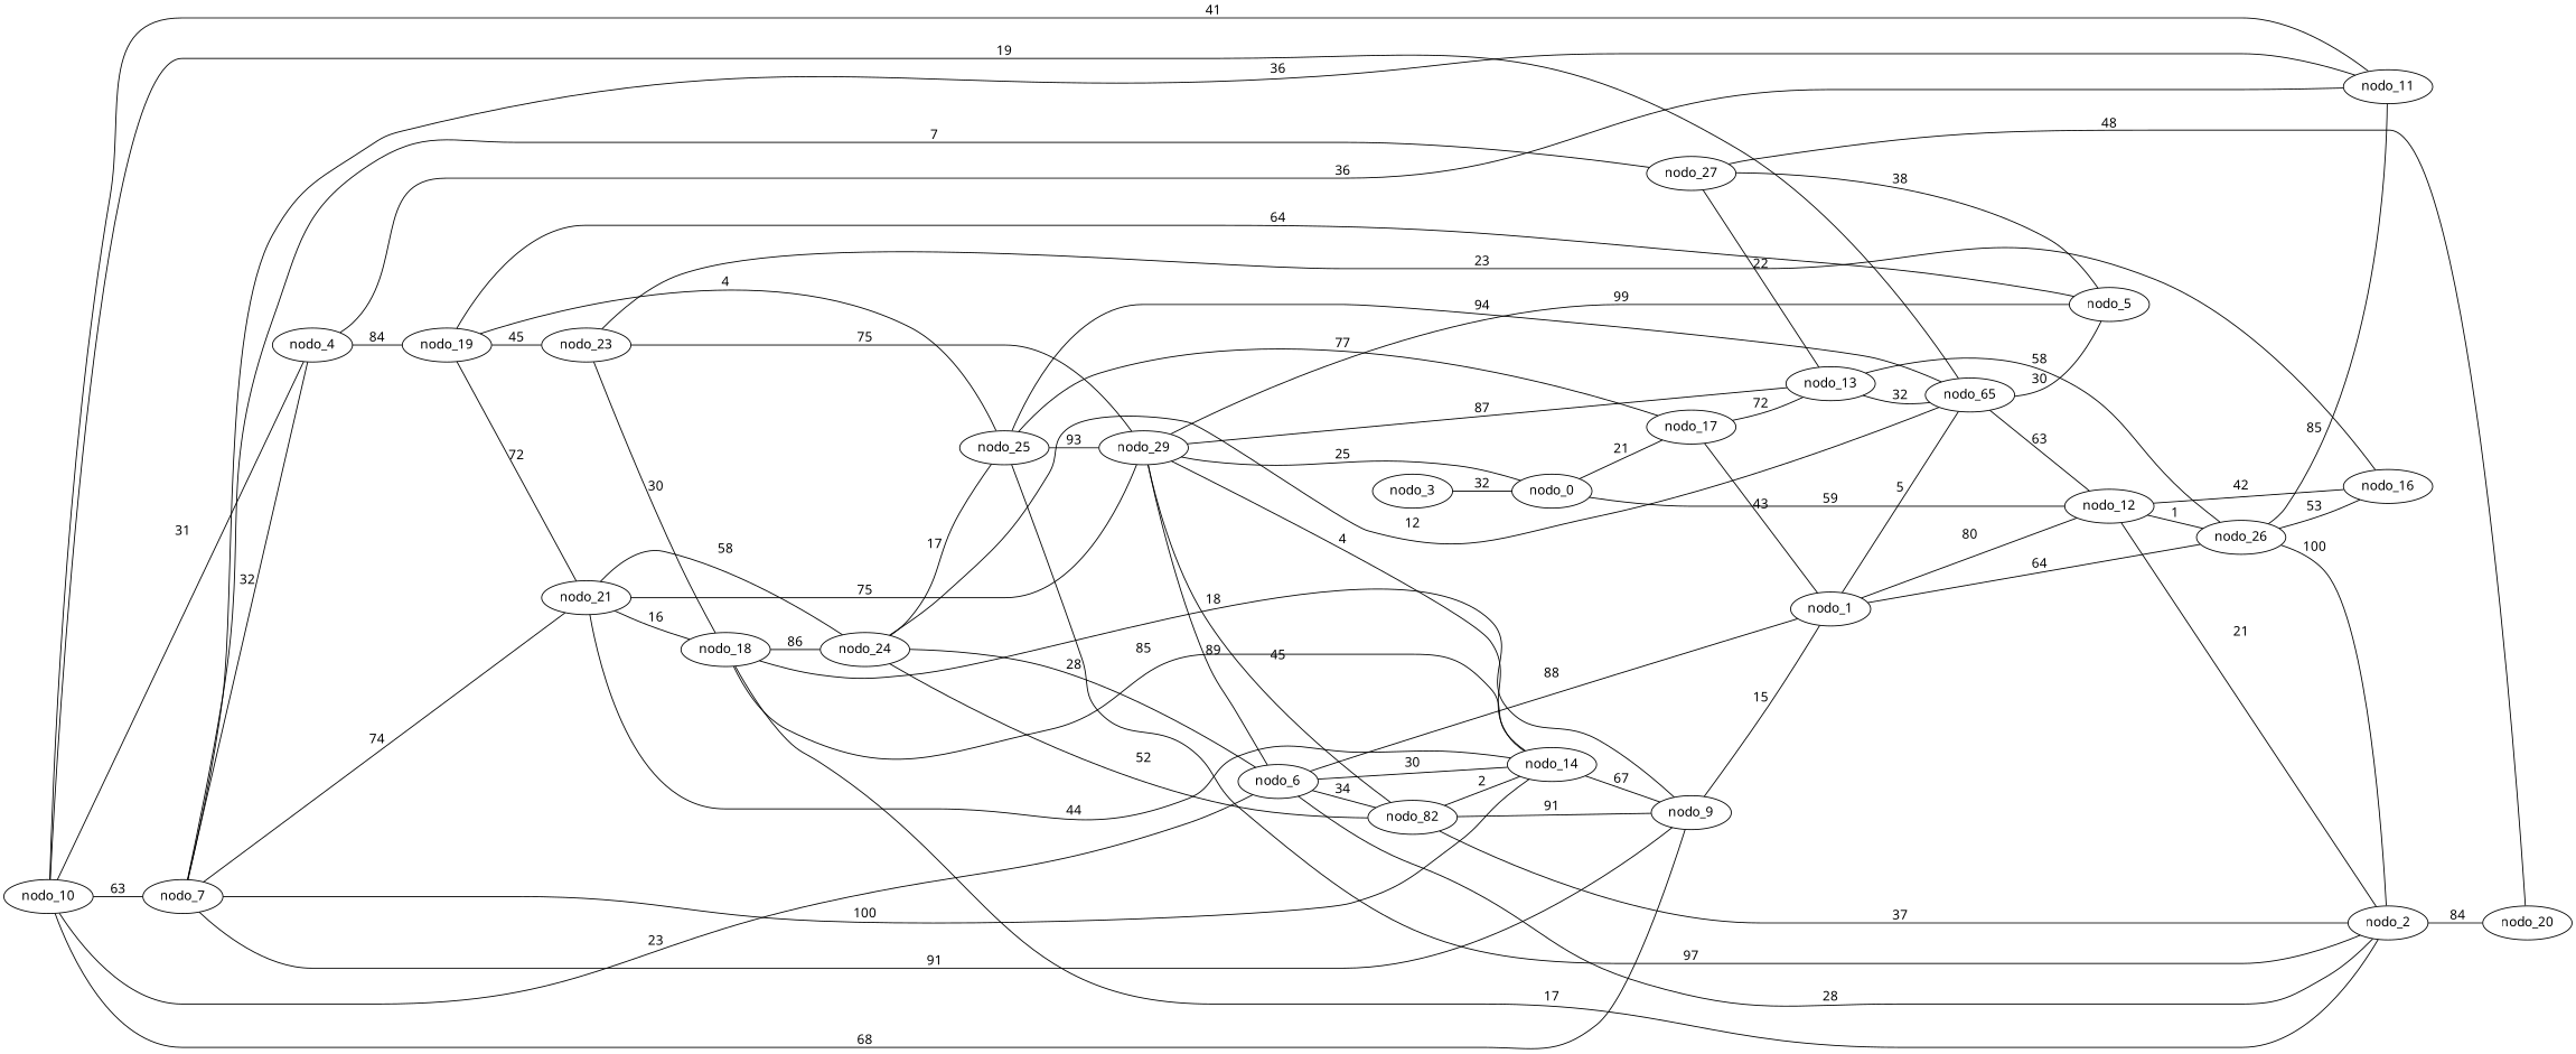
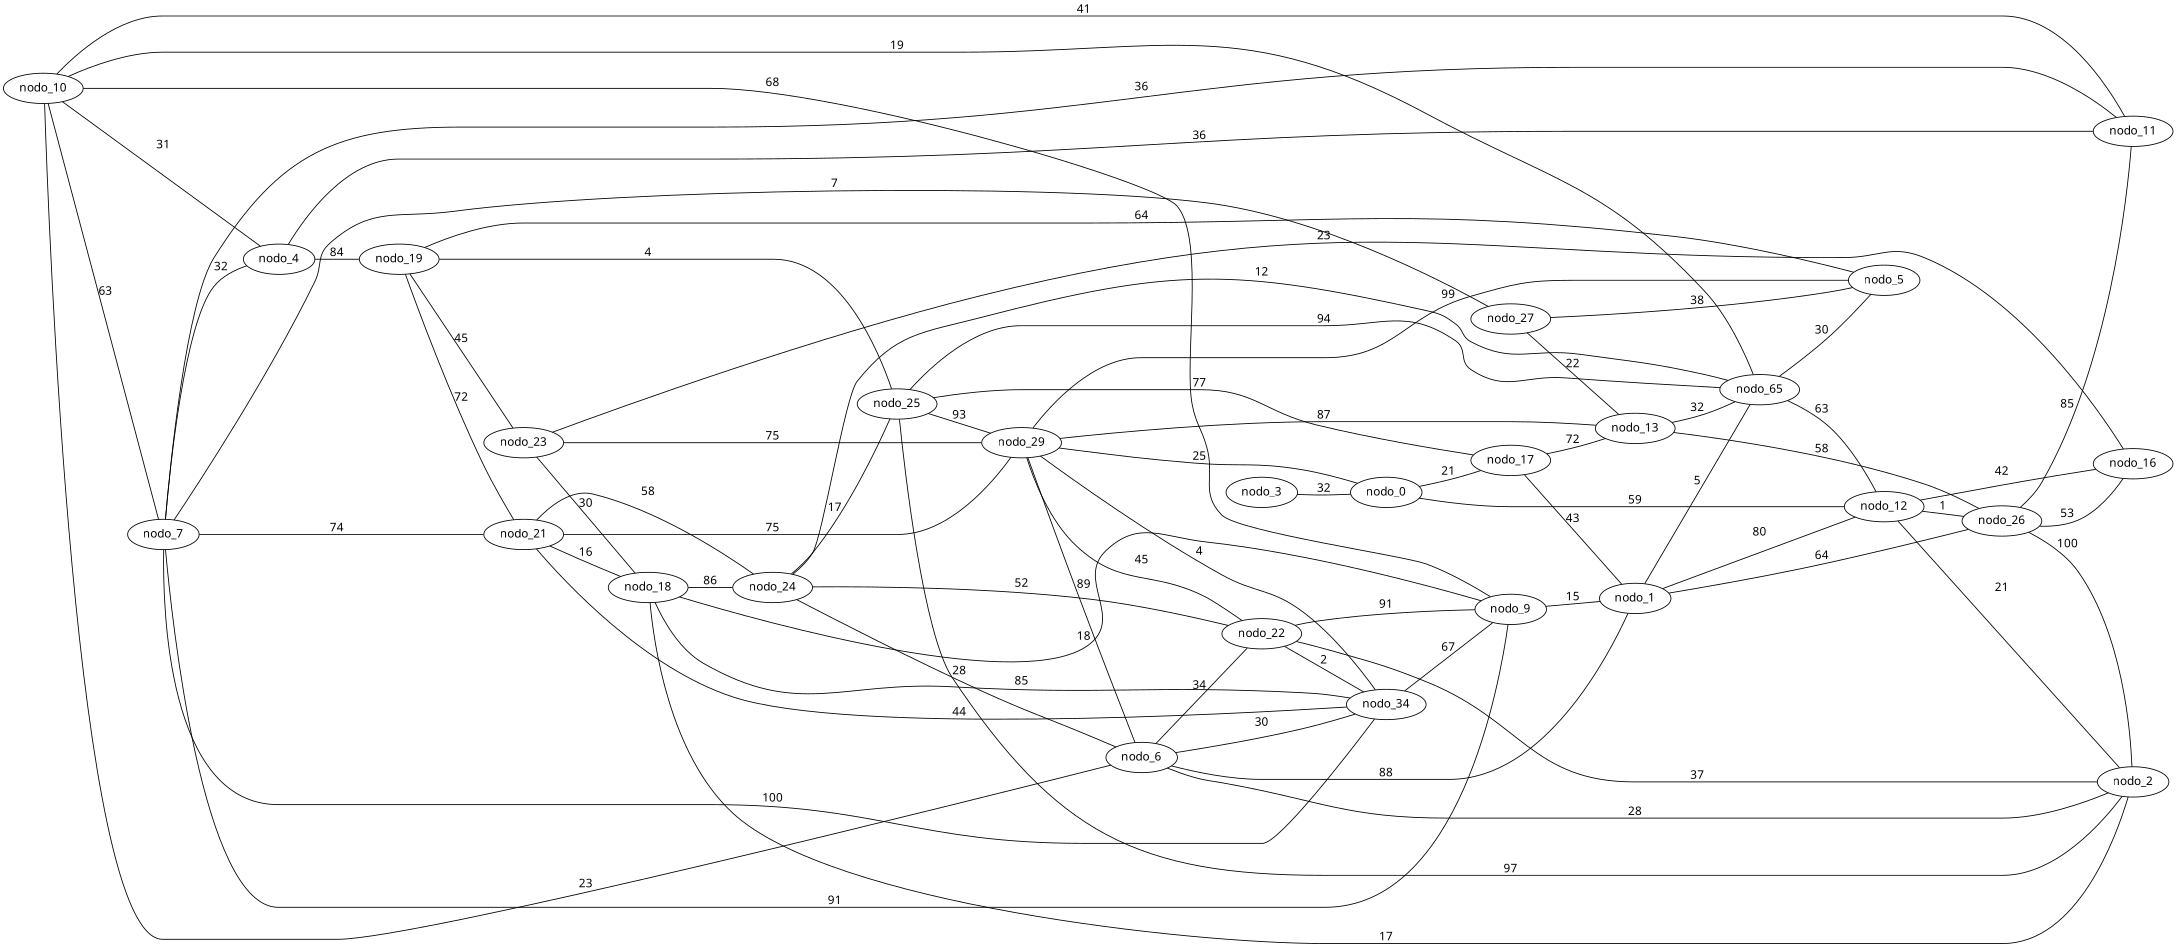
  graph {
    fontname="Noto Sans"
    rankdir=LR
    node [fontname="Noto Sans"]
    edge [fontname="Noto Sans" weight=30]
    nodo_10
    nodo_7
    nodo_6
    nodo_4
    nodo_27
    nodo_9
    nodo_11
    nodo_21
    nodo_2
-   nodo_22 [label=nodo_82]
+   nodo_22
    nodo_19
    nodo_13
-   nodo_20
    nodo_5
    nodo_1
    nodo_18
    nodo_24
-   nodo_14
+   nodo_14 [label=nodo_34]
    nodo_0
    nodo_17
    nodo_12
    nodo_26
    nodo_16
    n24 [label=nodo_65]
    nodo_25
    nodo_23
    nodo_29
    nodo_3
    nodo_10 -- nodo_7 [label=63 weight=63]
    nodo_10 -- nodo_6 [label=23 weight=23]
    nodo_10 -- nodo_4 [label=31 weight=31]
    nodo_7 -- nodo_4 [label=32 weight=32]
    nodo_7 -- nodo_27 [label=7 weight=7]
    nodo_7 -- nodo_9 [label=91 weight=91]
    nodo_7 -- nodo_11 [label=36 weight=36]
    nodo_7 -- nodo_21 [label=74 weight=74]
    nodo_6 -- nodo_2 [label=28 weight=28]
    nodo_6 -- nodo_22 [label=34 weight=34]
    nodo_4 -- nodo_11 [label=36 weight=36]
    nodo_4 -- nodo_19 [label=84 weight=84]
    nodo_27 -- nodo_13 [label=22 weight=22]
-   nodo_27 -- nodo_20 [label=48 weight=48]
    nodo_27 -- nodo_5 [label=38 weight=38]
    nodo_9 -- nodo_10 [label=68 weight=68]
    nodo_9 -- nodo_1 [label=15 weight=15]
    nodo_9 -- nodo_18 [label=18 weight=18]
    nodo_11 -- nodo_10 [label=41 weight=41]
    nodo_21 -- nodo_18 [label=16 weight=16]
    nodo_21 -- nodo_24 [label=58 weight=58]
    nodo_21 -- nodo_14 [label=44 weight=44]
-   nodo_2 -- nodo_20 [label=84 weight=84]
    nodo_22 -- nodo_9 [label=91 weight=91]
    nodo_22 -- nodo_2 [label=37 weight=37]
    nodo_22 -- nodo_14 [label=2 weight=2]
    nodo_19 -- nodo_21 [label=72 weight=72]
    nodo_19 -- nodo_5 [label=64 weight=64]
    nodo_19 -- nodo_25 [label=4 weight=4]
    nodo_19 -- nodo_23 [label=45 weight=45]
    nodo_13 -- nodo_26 [label=58 weight=58]
    nodo_13 -- n24 [label=32 weight=32]
    nodo_1 -- nodo_6 [label=88 weight=88]
    nodo_1 -- nodo_26 [label=64 weight=64]
    nodo_1 -- n24 [label=5 weight=5]
    nodo_18 -- nodo_2 [label=17 weight=17]
    nodo_18 -- nodo_24 [label=86 weight=86]
    nodo_18 -- nodo_14 [label=85 weight=85]
    nodo_24 -- nodo_6 [label=28 weight=28]
    nodo_24 -- nodo_22 [label=52 weight=52]
    nodo_24 -- nodo_25 [label=17]
    nodo_14 -- nodo_7 [label=100 weight=100]
    nodo_14 -- nodo_6 [label=30]
    nodo_14 -- nodo_9 [label=67 weight=67]
    nodo_0 -- nodo_17 [label=21 weight=21]
    nodo_0 -- nodo_12 [label=59 weight=59]
    nodo_17 -- nodo_13 [label=72 weight=72]
    nodo_17 -- nodo_1 [label=43 weight=53]
    nodo_12 -- nodo_2 [label=21 weight=21]
    nodo_12 -- nodo_1 [label=80 weight=80]
    nodo_12 -- nodo_26 [label=1 weight=1]
    nodo_12 -- nodo_16 [label=42 weight=42]
    nodo_26 -- nodo_11 [label=85 weight=85]
    nodo_26 -- nodo_2 [label=100 weight=100]
    nodo_26 -- nodo_16 [label=53 weight=53]
    n24 -- nodo_10 [label=19 weight=19]
    n24 -- nodo_5 [label=30]
    n24 -- nodo_24 [label=12 weight=12]
    n24 -- nodo_12 [label=63 weight=63]
    nodo_25 -- nodo_2 [label=97 weight=97]
    nodo_25 -- nodo_17 [label=77 weight=77]
    nodo_25 -- n24 [label=94 weight=94]
    nodo_25 -- nodo_29 [label=93 weight=93]
    nodo_23 -- nodo_18 [label=30]
    nodo_23 -- nodo_16 [label=23 weight=23]
    nodo_23 -- nodo_29 [label=75 weight=75]
    nodo_29 -- nodo_6 [label=89 weight=89]
    nodo_29 -- nodo_21 [label=75 weight=75]
    nodo_29 -- nodo_22 [label=45 weight=45]
    nodo_29 -- nodo_13 [label=87 weight=87]
    nodo_29 -- nodo_5 [label=99 weight=99]
    nodo_29 -- nodo_14 [label=4 weight=4]
    nodo_29 -- nodo_0 [label=25 weight=25]
    nodo_3 -- nodo_0 [label=32 weight=32]
  }
